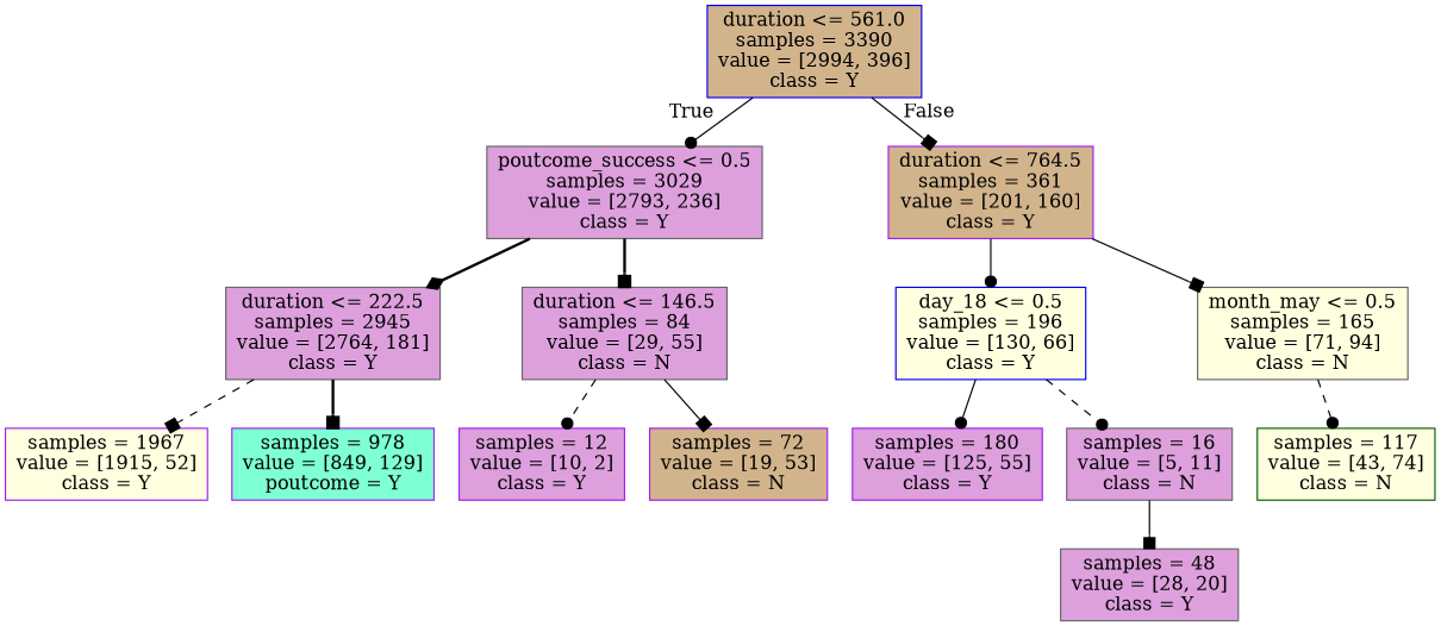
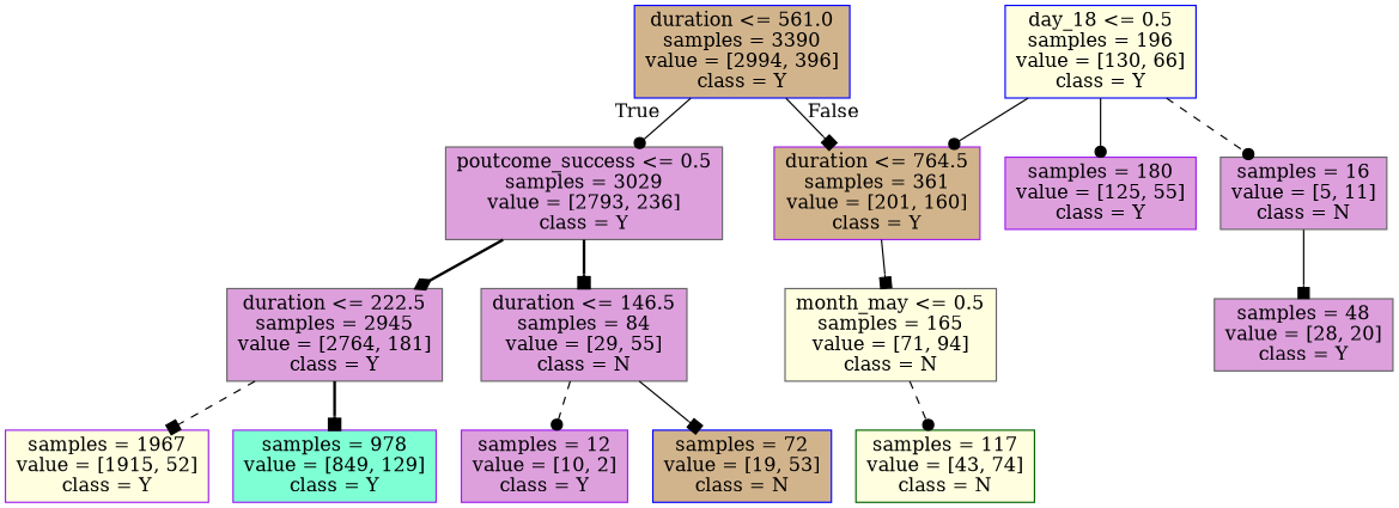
  digraph {
    node [color=gray40 fillcolor=plum shape=box style=filled]
    edge [arrowhead=box style=solid]
    n1 [color=blue fillcolor=tan label="duration <= 561.0\nsamples = 3390\nvalue = [2994, 396]\nclass = Y"]
    n2 [label="poutcome_success <= 0.5\nsamples = 3029\nvalue = [2793, 236]\nclass = Y"]
    n3 [color=purple fillcolor=tan label="duration <= 764.5\nsamples = 361\nvalue = [201, 160]\nclass = Y"]
    n4 [label="duration <= 222.5\nsamples = 2945\nvalue = [2764, 181]\nclass = Y"]
    n5 [label="duration <= 146.5\nsamples = 84\nvalue = [29, 55]\nclass = N"]
    n6 [color=blue fillcolor=lightyellow label="day_18 <= 0.5\nsamples = 196\nvalue = [130, 66]\nclass = Y"]
    n7 [fillcolor=lightyellow label="month_may <= 0.5\nsamples = 165\nvalue = [71, 94]\nclass = N"]
    n8 [color=purple fillcolor=lightyellow label="samples = 1967\nvalue = [1915, 52]\nclass = Y"]
-   n9 [color=purple fillcolor=aquamarine label="samples = 978\nvalue = [849, 129]\npoutcome = Y"]
+   n9 [color=purple fillcolor=aquamarine label="samples = 978\nvalue = [849, 129]\nclass = Y"]
    n10 [color=purple label="samples = 12\nvalue = [10, 2]\nclass = Y"]
-   n11 [color=purple fillcolor=tan label="samples = 72\nvalue = [19, 53]\nclass = N"]
+   n11 [color=blue fillcolor=tan label="samples = 72\nvalue = [19, 53]\nclass = N"]
    n12 [color=purple label="samples = 180\nvalue = [125, 55]\nclass = Y"]
    n13 [label="samples = 16\nvalue = [5, 11]\nclass = N"]
    n14 [color=darkgreen fillcolor=lightyellow label="samples = 117\nvalue = [43, 74]\nclass = N"]
    n15 [label="samples = 48\nvalue = [28, 20]\nclass = Y"]
    n1 -> n2 [arrowhead=dot headlabel=True labelangle=45 labeldistance=2.5]
    n1 -> n3 [headlabel=False labelangle=-45 labeldistance=2.5]
    n2 -> n4 [arrowhead=diamond style=bold]
    n2 -> n5 [style=bold]
-   n3 -> n6 [arrowhead=dot]
+   n6 -> n3 [arrowhead=dot]
    n3 -> n7
    n4 -> n8 [style=dashed]
    n4 -> n9 [style=bold]
    n5 -> n10 [arrowhead=dot style=dashed]
    n5 -> n11
    n6 -> n12 [arrowhead=dot]
    n6 -> n13 [arrowhead=dot style=dashed]
    n7 -> n14 [arrowhead=dot style=dashed]
    n13 -> n15
  }
